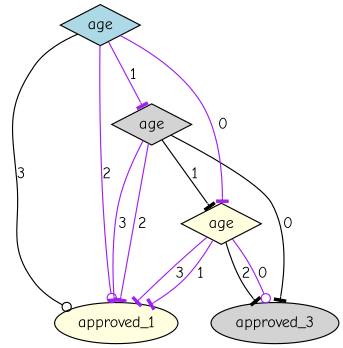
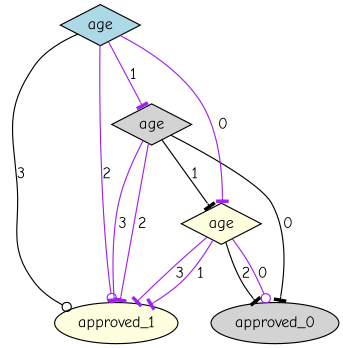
  digraph {
    fontname="Comic Neue"
    node [style=filled fillcolor=lightyellow fontname="Comic Neue" shape=diamond]
    edge [color=purple arrowhead=tee fontname="Comic Neue"]
    n1 [label=approved_1 shape=""]
-   n2 [label=approved_3 fillcolor=lightgrey shape=""]
+   n2 [label=approved_0 fillcolor=lightgrey shape=""]
    n3 [label=age]
    n4 [label=age fillcolor=lightgrey]
    n5 [label=age fillcolor=lightblue]
    n3 -> n1 [label=3]
    n3 -> n1 [label=1]
    n3 -> n2 [label=2 color=black]
    n3 -> n2 [label=0 arrowhead=odot]
    n4 -> n1 [label=3]
    n4 -> n1 [label=2]
    n4 -> n2 [label=0 color=black]
    n4 -> n3 [label=1 color=black]
    n5 -> n1 [label=3 color=black arrowhead=odot]
    n5 -> n1 [label=2 arrowhead=odot]
    n5 -> n3 [label=0]
    n5 -> n4 [label=1]
  }
